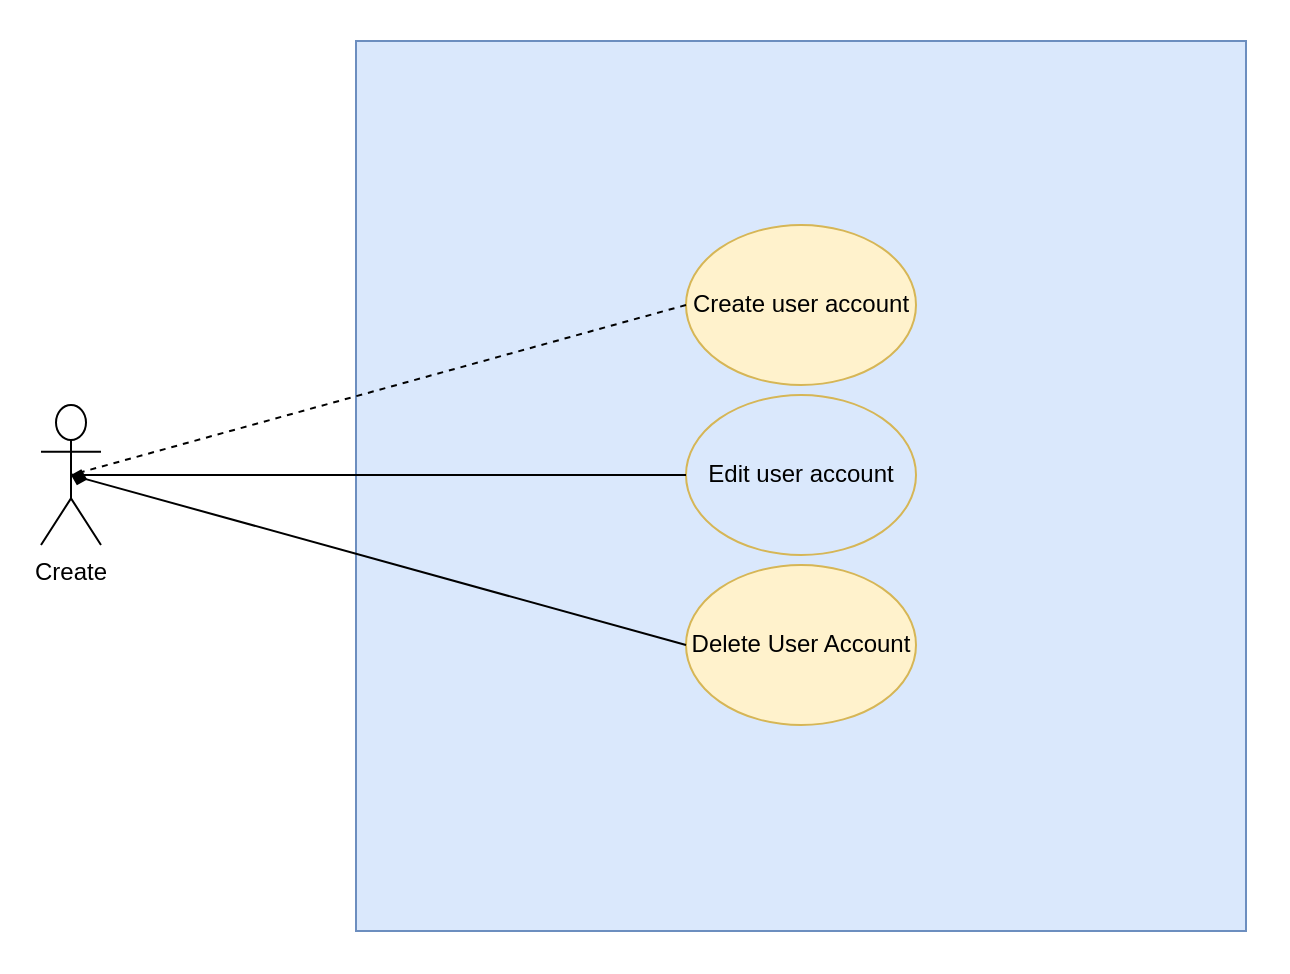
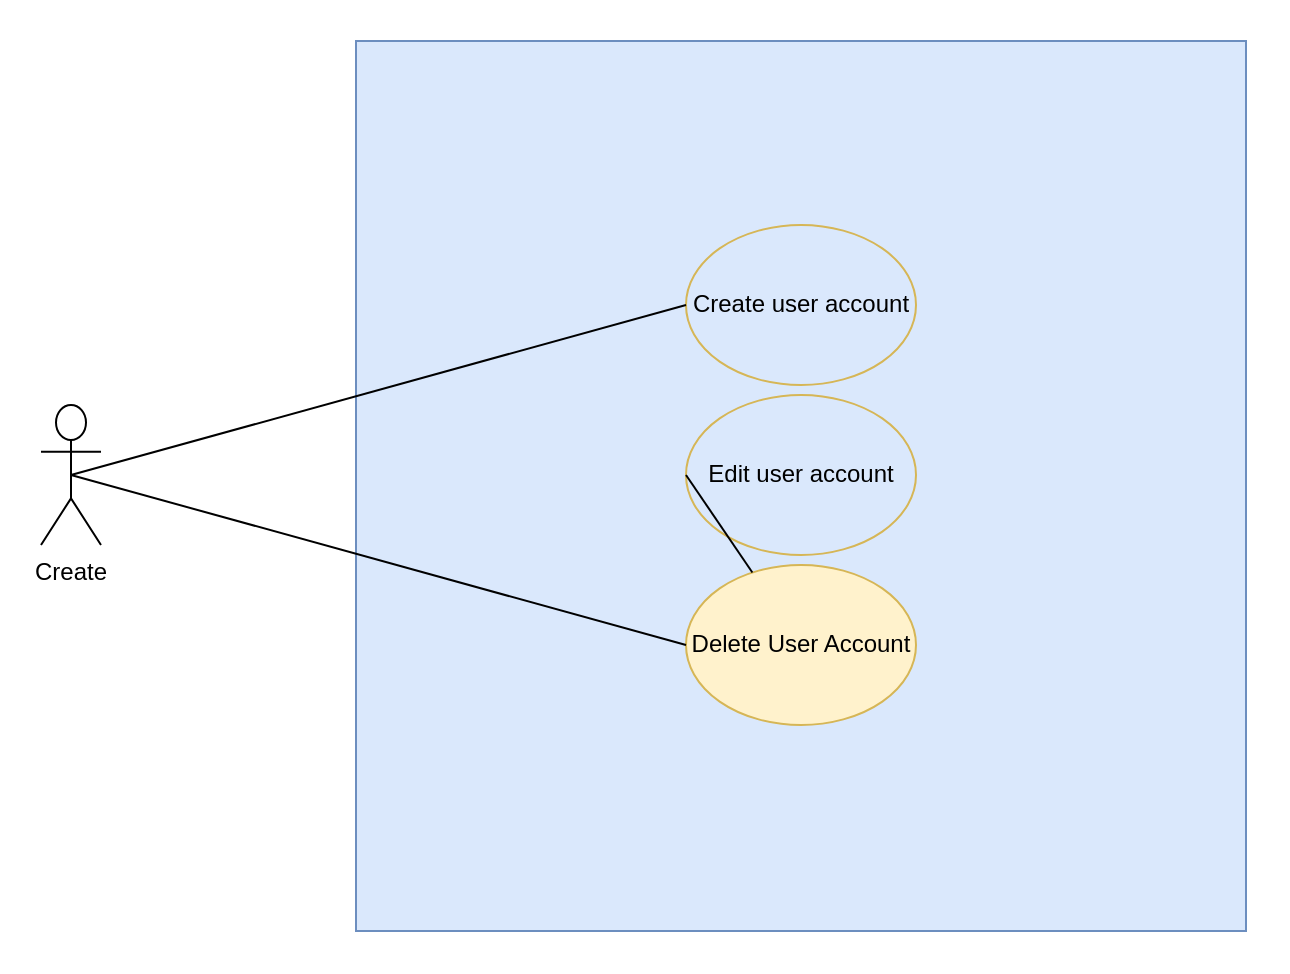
  <mxCell id="0" />
  <mxCell id="1" parent="0" />
  <mxCell id="2" value="Create" style="shape=umlActor;verticalLabelPosition=bottom;verticalAlign=top;html=1;outlineConnect=0;" parent="1" vertex="1"><mxGeometry x="20" y="202" width="30" height="70" as="geometry" /></mxCell>
  <mxCell id="3" value="" style="whiteSpace=wrap;html=1;aspect=fixed;fillColor=#dae8fc;strokeColor=#6c8ebf;" parent="1" vertex="1"><mxGeometry x="177.5" y="20" width="445" height="445" as="geometry" /></mxCell>
- <mxCell id="4" value="Create user account" style="ellipse;whiteSpace=wrap;html=1;fillColor=#fff2cc;strokeColor=#d6b656;" parent="1" vertex="1"><mxGeometry x="342.5" y="112" width="115" height="80" as="geometry" /></mxCell>
+ <mxCell id="4" value="Create user account" style="ellipse;whiteSpace=wrap;html=1;fillColor=#dae8fc;strokeColor=#d6b656;" parent="1" vertex="1"><mxGeometry x="342.5" y="112" width="115" height="80" as="geometry" /></mxCell>
  <mxCell id="5" value="Delete User Account" style="ellipse;whiteSpace=wrap;html=1;fillColor=#fff2cc;strokeColor=#d6b656;" vertex="1" parent="1"><mxGeometry x="342.5" y="282" width="115" height="80" as="geometry" /></mxCell>
- <mxCell id="6" value="" style="endArrow=none;html=1;rounded=0;entryX=0.5;entryY=0.5;entryDx=0;entryDy=0;entryPerimeter=0;exitX=0;exitY=0.5;exitDx=0;exitDy=0;dashed=1;" edge="1" parent="1" source="4" target="2"><mxGeometry width="50" height="50" relative="1" as="geometry"><mxPoint x="300" y="252" as="sourcePoint" /><mxPoint x="350" y="202" as="targetPoint" /></mxGeometry></mxCell>
- <mxCell id="7" value="" style="endArrow=diamond;html=1;rounded=0;entryX=0.5;entryY=0.5;entryDx=0;entryDy=0;entryPerimeter=0;exitX=0;exitY=0.5;exitDx=0;exitDy=0;" edge="1" parent="1" source="5" target="2"><mxGeometry width="50" height="50" relative="1" as="geometry"><mxPoint x="352.5" y="162" as="sourcePoint" /><mxPoint x="45" y="247" as="targetPoint" /></mxGeometry></mxCell>
+ <mxCell id="6" value="" style="endArrow=none;html=1;rounded=0;entryX=0.5;entryY=0.5;entryDx=0;entryDy=0;entryPerimeter=0;exitX=0;exitY=0.5;exitDx=0;exitDy=0;" edge="1" parent="1" source="4" target="2"><mxGeometry width="50" height="50" relative="1" as="geometry"><mxPoint x="300" y="252" as="sourcePoint" /><mxPoint x="350" y="202" as="targetPoint" /></mxGeometry></mxCell>
+ <mxCell id="7" value="" style="endArrow=none;html=1;rounded=0;entryX=0.5;entryY=0.5;entryDx=0;entryDy=0;entryPerimeter=0;exitX=0;exitY=0.5;exitDx=0;exitDy=0;" edge="1" parent="1" source="5" target="2"><mxGeometry width="50" height="50" relative="1" as="geometry"><mxPoint x="352.5" y="162" as="sourcePoint" /><mxPoint x="45" y="247" as="targetPoint" /></mxGeometry></mxCell>
  <mxCell id="8" value="Edit user account" style="ellipse;whiteSpace=wrap;html=1;fillColor=#dae8fc;strokeColor=#d6b656;" vertex="1" parent="1"><mxGeometry x="342.5" y="197" width="115" height="80" as="geometry" /></mxCell>
- <mxCell id="9" value="" style="endArrow=none;html=1;rounded=0;entryX=0.5;entryY=0.5;entryDx=0;entryDy=0;entryPerimeter=0;exitX=0;exitY=0.5;exitDx=0;exitDy=0;" edge="1" parent="1" source="8" target="2"><mxGeometry width="50" height="50" relative="1" as="geometry"><mxPoint x="352.5" y="332" as="sourcePoint" /><mxPoint x="45" y="247" as="targetPoint" /></mxGeometry></mxCell>
+ <mxCell id="9" value="" style="endArrow=none;html=1;rounded=0;exitX=0;exitY=0.5;exitDx=0;exitDy=0;" edge="1" parent="1" source="8" target="5"><mxGeometry width="50" height="50" relative="1" as="geometry"><mxPoint x="352.5" y="332" as="sourcePoint" /><mxPoint x="45" y="247" as="targetPoint" /></mxGeometry></mxCell>
